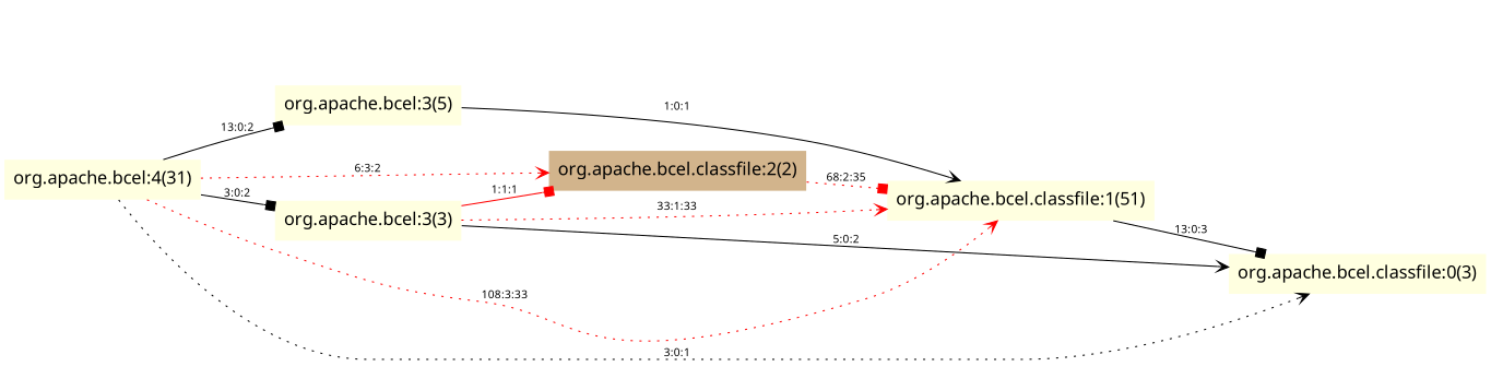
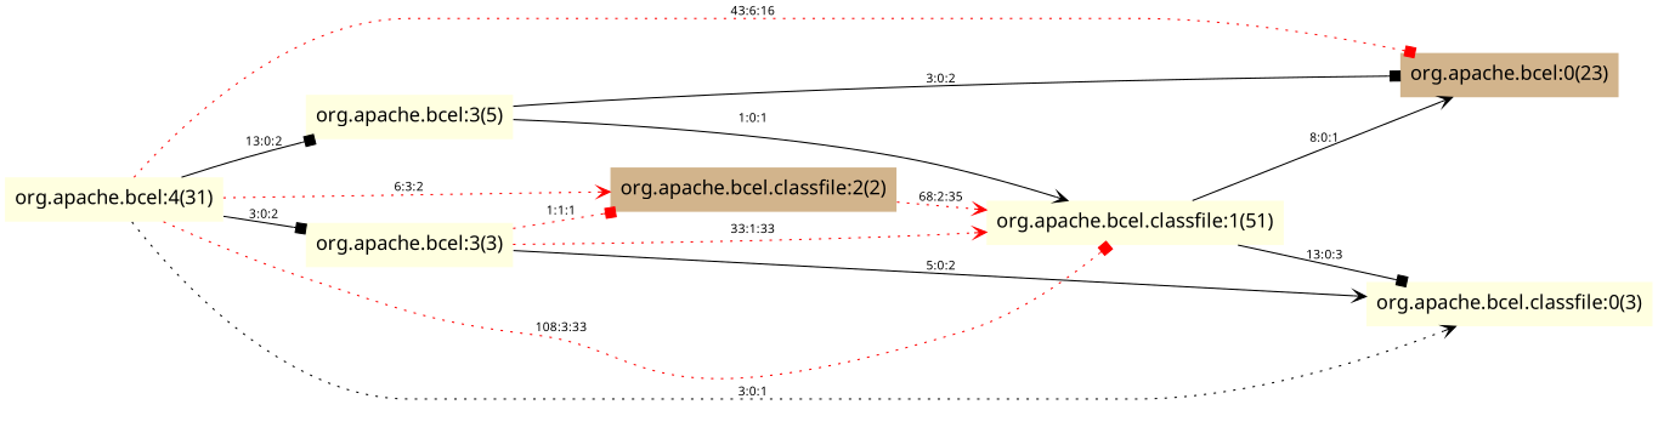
  digraph {
    rankdir=LR
    node [color=gray40 fillcolor=lightyellow fontname=Skia fontsize=16 shape=plaintext style=filled]
    edge [arrowhead=vee color=black fontname=Skia fontsize=10]
    n1 [label="org.apache.bcel:3(5)"]
    n2 [label="org.apache.bcel.classfile:1(51)"]
+   n3 [color=red fillcolor=tan label="org.apache.bcel:0(23)"]
    n4 [color=red label="org.apache.bcel.classfile:0(3)"]
    n5 [fillcolor=tan label="org.apache.bcel.classfile:2(2)"]
    n6 [label="org.apache.bcel:4(31)"]
    n7 [color=blue label="org.apache.bcel:3(3)"]
    n1 -> n2 [label="1:0:1"]
+   n1 -> n3 [arrowhead=box label="3:0:2"]
+   n2 -> n3 [label="8:0:1"]
    n2 -> n4 [arrowhead=box label="13:0:3"]
-   n5 -> n2 [arrowhead=box color=red label="68:2:35" style=dotted]
+   n5 -> n2 [color=red label="68:2:35" style=dotted]
    n6 -> n1 [arrowhead=box label="13:0:2"]
-   n6 -> n2 [color=red label="108:3:33" style=dotted]
+   n6 -> n2 [arrowhead=box color=red label="108:3:33" style=dotted]
+   n6 -> n3 [arrowhead=box color=red label="43:6:16" style=dotted]
    n6 -> n4 [label="3:0:1" style=dotted]
    n6 -> n5 [color=red label="6:3:2" style=dotted]
    n6 -> n7 [arrowhead=box label="3:0:2"]
    n7 -> n2 [color=red label="33:1:33" style=dotted]
    n7 -> n4 [label="5:0:2"]
-   n7 -> n5 [arrowhead=box color=red label="1:1:1" style=solid]
+   n7 -> n5 [arrowhead=box color=red label="1:1:1" style=dotted]
  }
